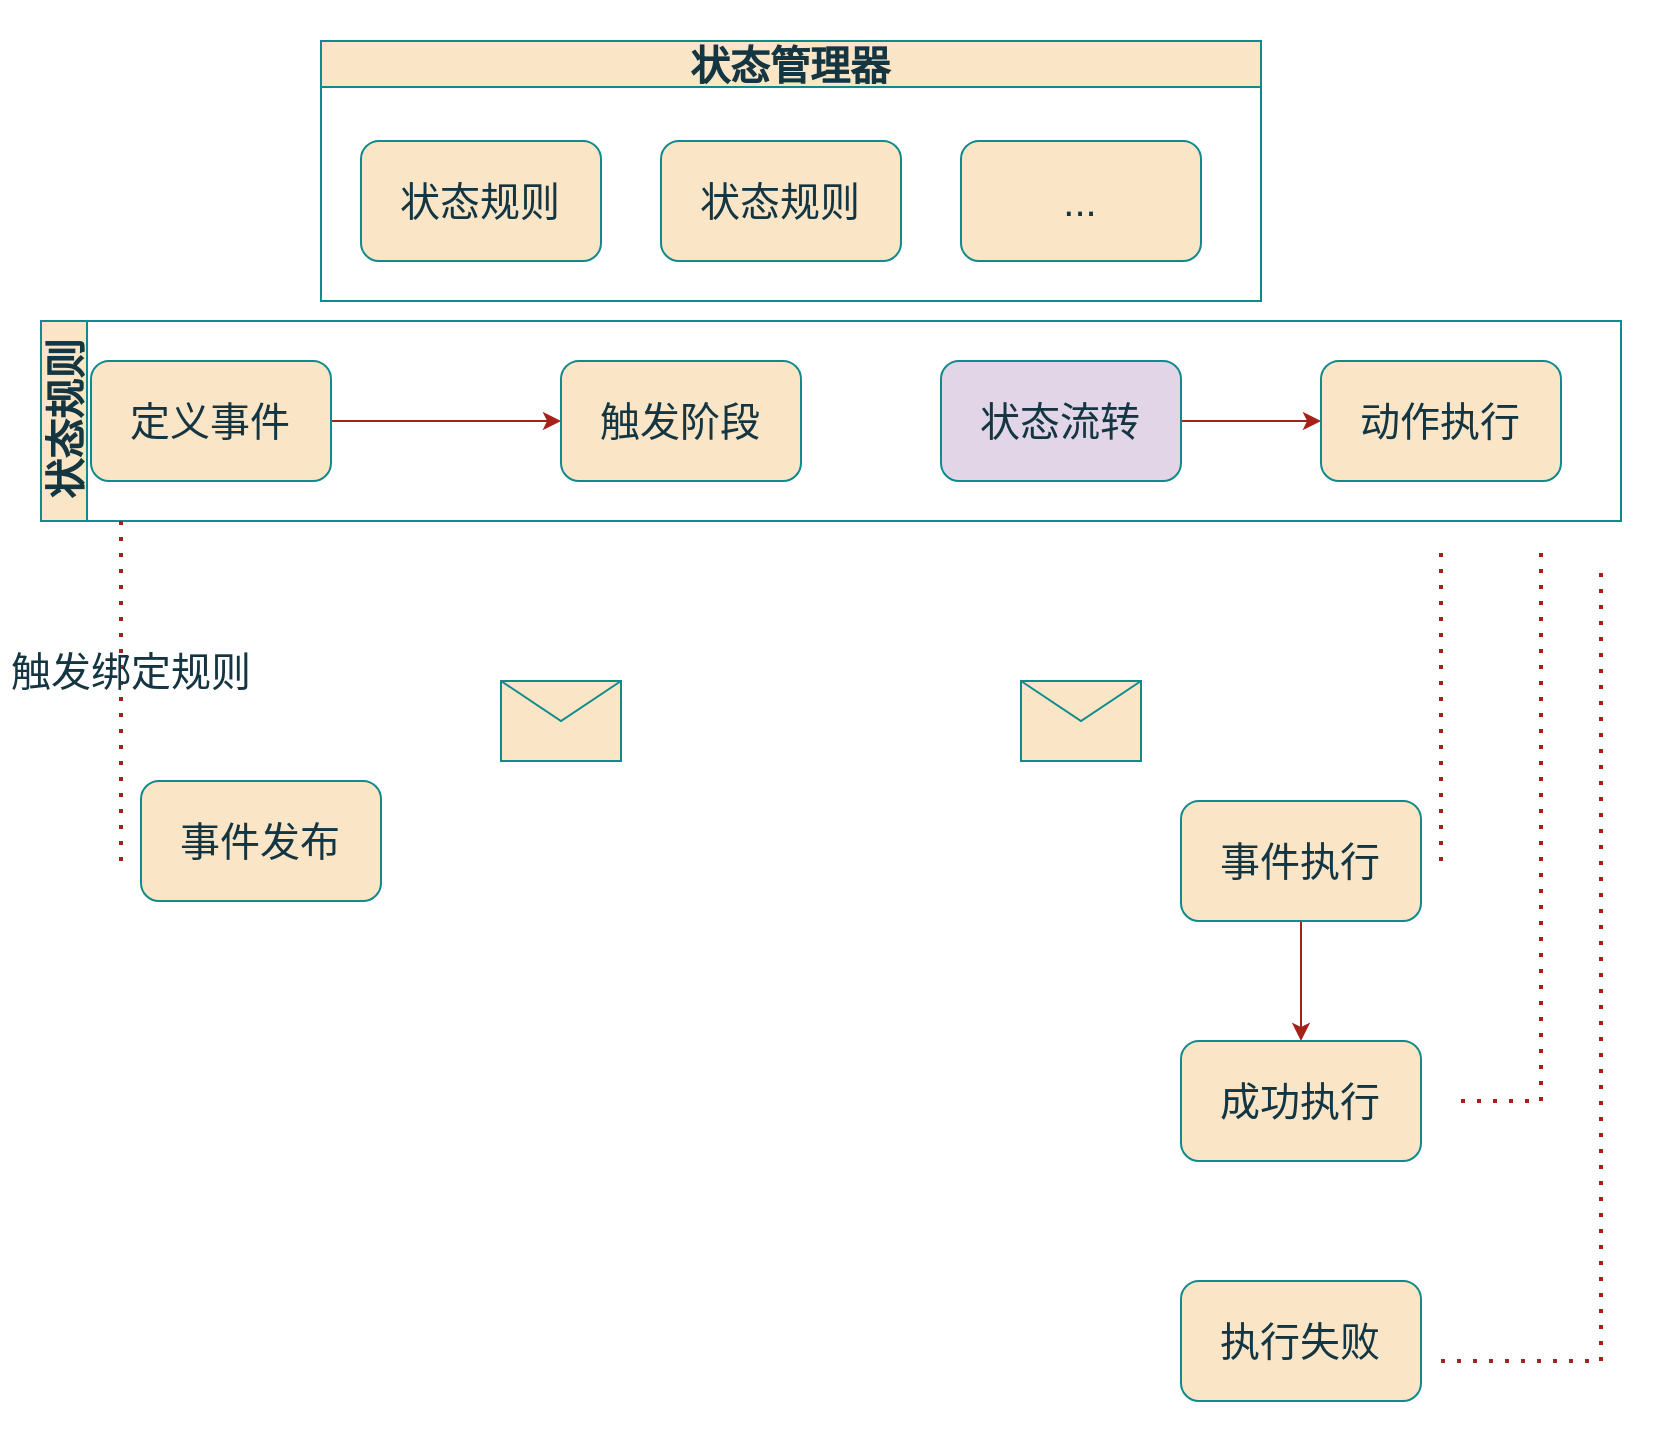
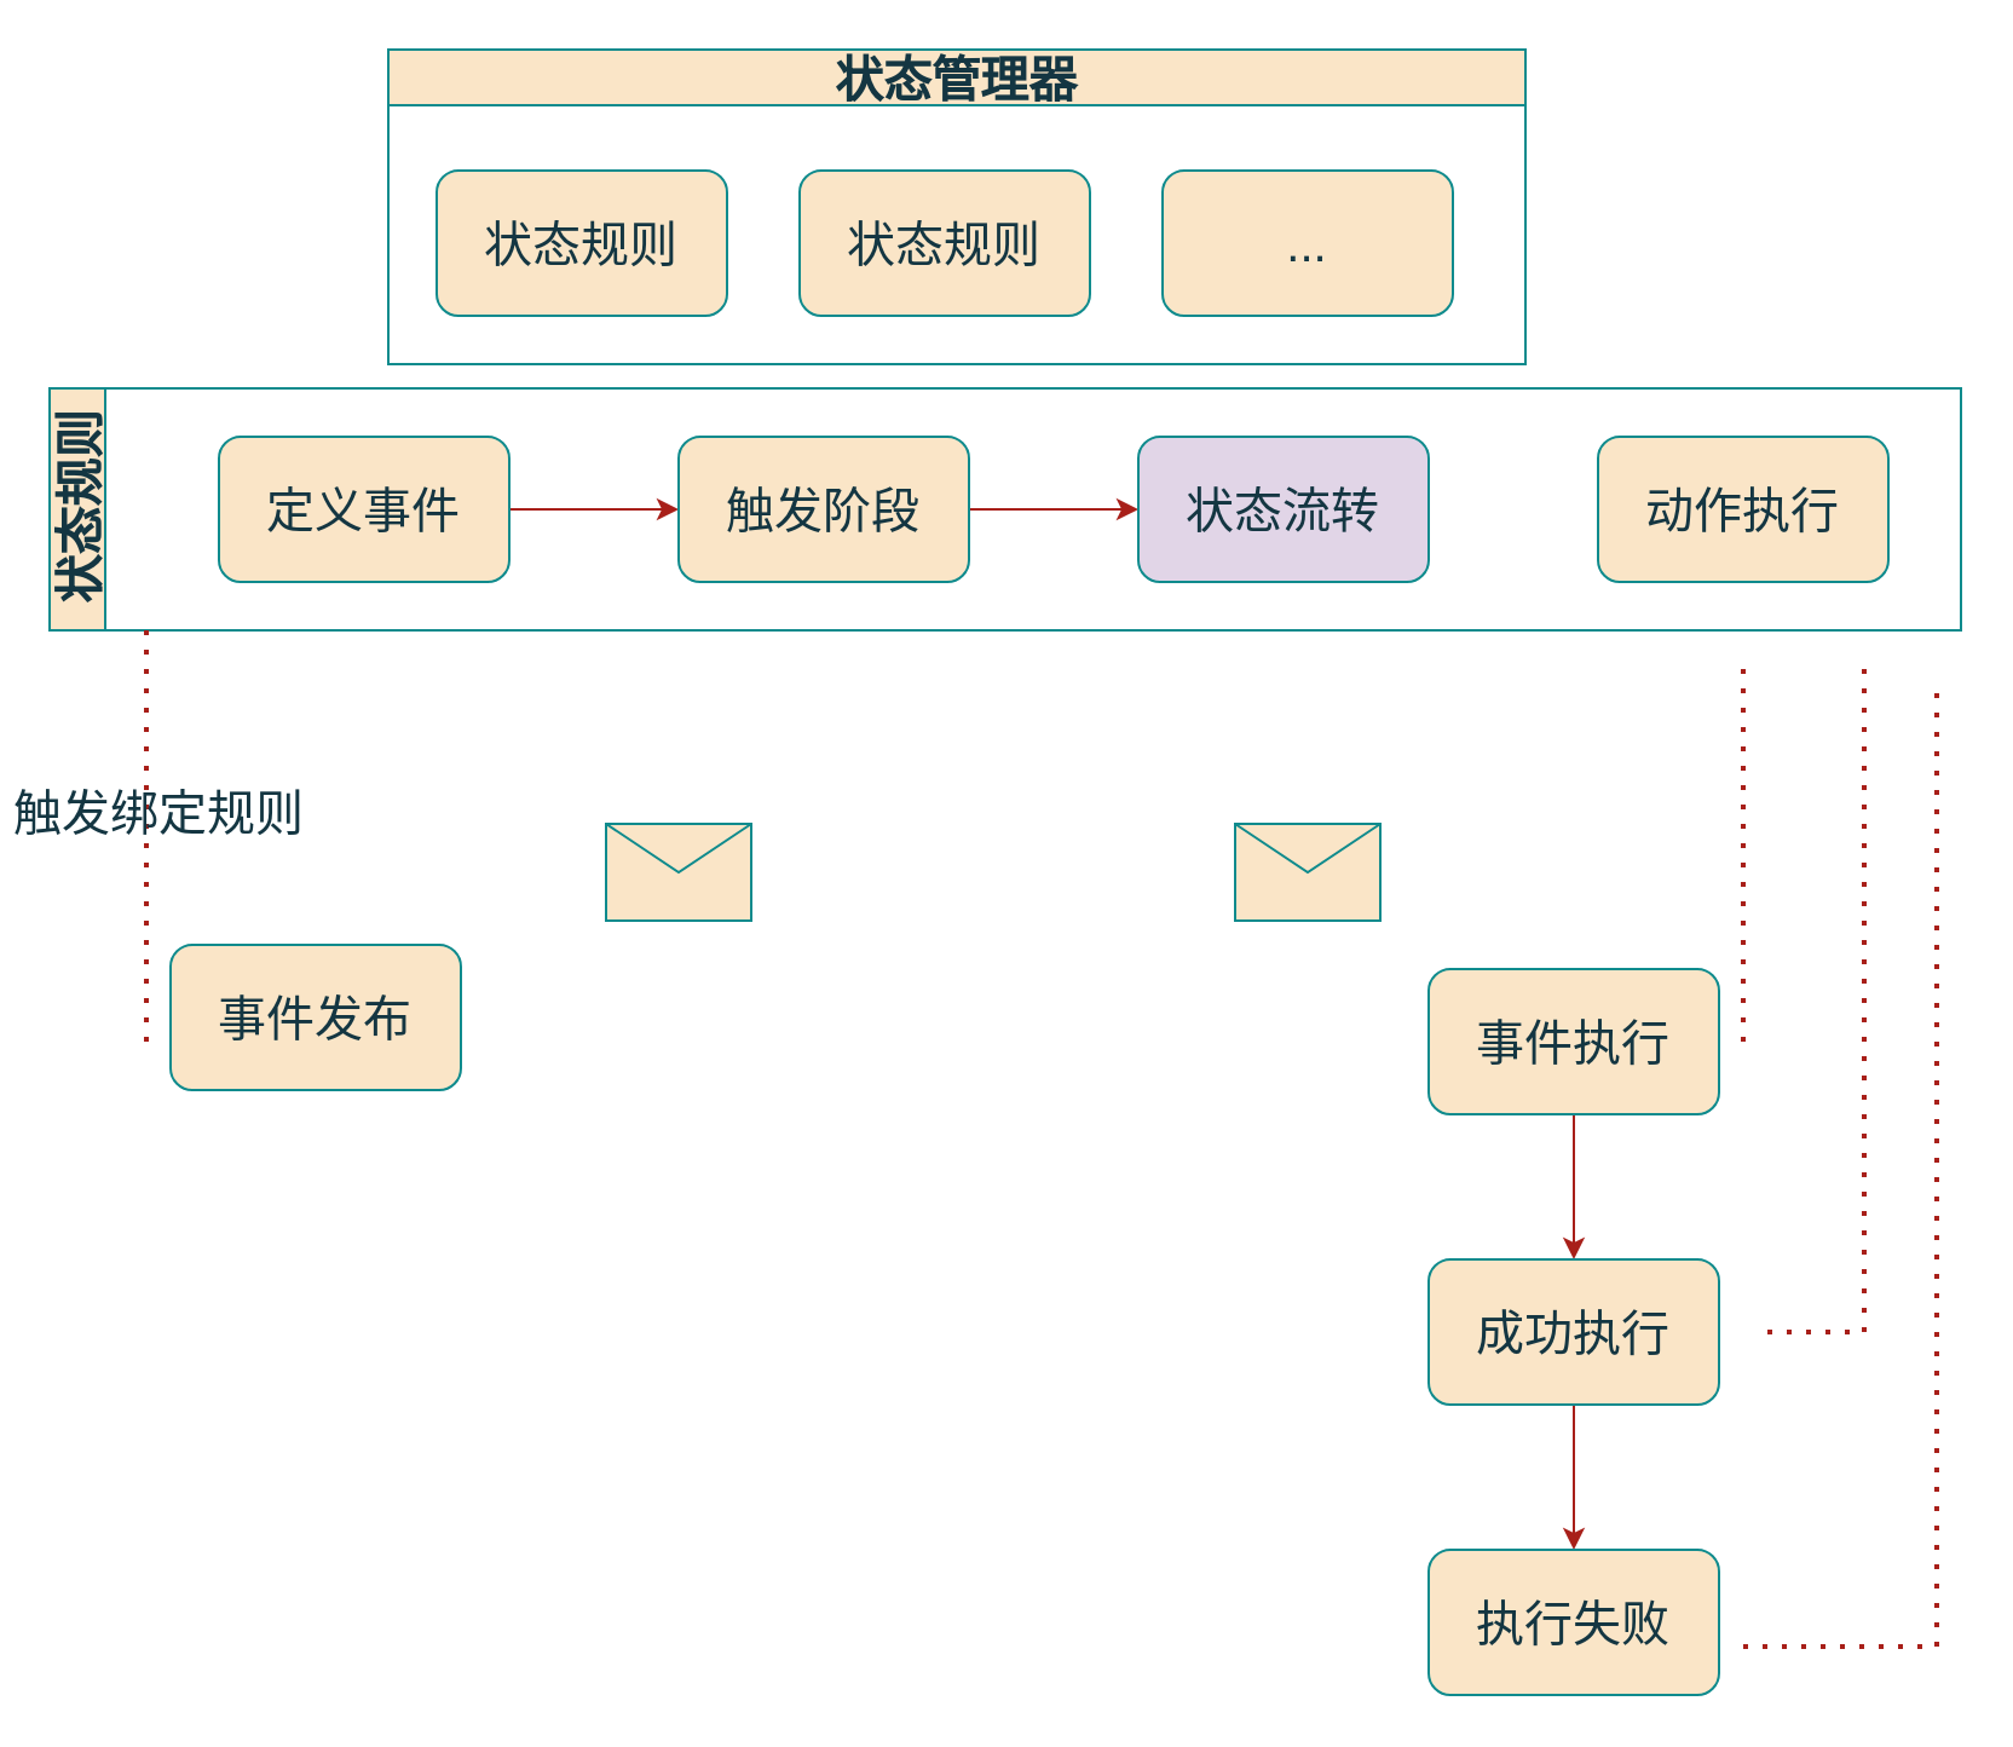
  <mxCell id="0" />
  <mxCell id="1" parent="0" />
  <mxCell id="2" value="&lt;font style=&quot;font-size: 20px;&quot;&gt;状态管理器&lt;/font&gt;" style="swimlane;whiteSpace=wrap;html=1;labelBackgroundColor=none;fillColor=#FAE5C7;strokeColor=#0F8B8D;fontColor=#143642;" vertex="1" parent="1"><mxGeometry x="160" y="20" width="470" height="130" as="geometry" /></mxCell>
  <mxCell id="3" value="&lt;font style=&quot;font-size: 20px;&quot;&gt;状态规则&lt;/font&gt;" style="rounded=1;whiteSpace=wrap;html=1;labelBackgroundColor=none;fillColor=#FAE5C7;strokeColor=#0F8B8D;fontColor=#143642;" vertex="1" parent="2"><mxGeometry x="20" y="50" width="120" height="60" as="geometry" /></mxCell>
  <mxCell id="4" value="&lt;font style=&quot;font-size: 20px;&quot;&gt;状态规则&lt;/font&gt;" style="rounded=1;whiteSpace=wrap;html=1;labelBackgroundColor=none;fillColor=#FAE5C7;strokeColor=#0F8B8D;fontColor=#143642;" vertex="1" parent="2"><mxGeometry x="170" y="50" width="120" height="60" as="geometry" /></mxCell>
  <mxCell id="5" value="&lt;font style=&quot;font-size: 20px;&quot;&gt;...&lt;/font&gt;" style="rounded=1;whiteSpace=wrap;html=1;labelBackgroundColor=none;fillColor=#FAE5C7;strokeColor=#0F8B8D;fontColor=#143642;" vertex="1" parent="2"><mxGeometry x="320" y="50" width="120" height="60" as="geometry" /></mxCell>
  <mxCell id="6" value="&lt;font style=&quot;font-size: 20px;&quot;&gt;事件发布&lt;/font&gt;" style="rounded=1;whiteSpace=wrap;html=1;labelBackgroundColor=none;fillColor=#FAE5C7;strokeColor=#0F8B8D;fontColor=#143642;" vertex="1" parent="1"><mxGeometry x="70" y="390" width="120" height="60" as="geometry" /></mxCell>
  <mxCell id="7" value="" style="shape=message;html=1;html=1;outlineConnect=0;labelPosition=center;verticalLabelPosition=bottom;align=center;verticalAlign=top;labelBackgroundColor=none;fillColor=#FAE5C7;strokeColor=#0F8B8D;fontColor=#143642;" vertex="1" parent="1"><mxGeometry x="250" y="340" width="60" height="40" as="geometry" /></mxCell>
  <mxCell id="8" value="" style="edgeStyle=orthogonalEdgeStyle;rounded=0;orthogonalLoop=1;jettySize=auto;html=1;labelBackgroundColor=none;strokeColor=#A8201A;fontColor=default;" edge="1" parent="1" source="9" target="12"><mxGeometry relative="1" as="geometry" /></mxCell>
  <mxCell id="9" value="&lt;font style=&quot;font-size: 20px;&quot;&gt;事件执行&lt;/font&gt;" style="rounded=1;whiteSpace=wrap;html=1;labelBackgroundColor=none;fillColor=#FAE5C7;strokeColor=#0F8B8D;fontColor=#143642;" vertex="1" parent="1"><mxGeometry x="590" y="400" width="120" height="60" as="geometry" /></mxCell>
  <mxCell id="10" value="" style="shape=message;html=1;html=1;outlineConnect=0;labelPosition=center;verticalLabelPosition=bottom;align=center;verticalAlign=top;labelBackgroundColor=none;fillColor=#FAE5C7;strokeColor=#0F8B8D;fontColor=#143642;" vertex="1" parent="1"><mxGeometry x="510" y="340" width="60" height="40" as="geometry" /></mxCell>
+ <mxCell id="11" value="" style="edgeStyle=orthogonalEdgeStyle;rounded=0;orthogonalLoop=1;jettySize=auto;html=1;labelBackgroundColor=none;strokeColor=#A8201A;fontColor=default;" edge="1" parent="1" source="12" target="13"><mxGeometry relative="1" as="geometry" /></mxCell>
  <mxCell id="12" value="&lt;font style=&quot;font-size: 20px;&quot;&gt;成功执行&lt;/font&gt;" style="rounded=1;whiteSpace=wrap;html=1;labelBackgroundColor=none;fillColor=#FAE5C7;strokeColor=#0F8B8D;fontColor=#143642;" vertex="1" parent="1"><mxGeometry x="590" y="520" width="120" height="60" as="geometry" /></mxCell>
  <mxCell id="13" value="&lt;font style=&quot;font-size: 20px;&quot;&gt;执行失败&lt;/font&gt;" style="rounded=1;whiteSpace=wrap;html=1;labelBackgroundColor=none;fillColor=#FAE5C7;strokeColor=#0F8B8D;fontColor=#143642;" vertex="1" parent="1"><mxGeometry x="590" y="640" width="120" height="60" as="geometry" /></mxCell>
  <mxCell id="14" value="&lt;font style=&quot;font-size: 20px;&quot;&gt;状态规则&lt;/font&gt;" style="swimlane;horizontal=0;whiteSpace=wrap;html=1;startSize=23;labelBackgroundColor=none;fillColor=#FAE5C7;strokeColor=#0F8B8D;fontColor=#143642;" vertex="1" parent="1"><mxGeometry x="20" y="160" width="790" height="100" as="geometry" /></mxCell>
  <mxCell id="15" value="" style="edgeStyle=orthogonalEdgeStyle;rounded=0;orthogonalLoop=1;jettySize=auto;html=1;labelBackgroundColor=none;strokeColor=#A8201A;fontColor=default;" edge="1" parent="14" source="16" target="18"><mxGeometry relative="1" as="geometry" /></mxCell>
- <mxCell id="16" value="&lt;font style=&quot;font-size: 20px;&quot;&gt;定义事件&lt;/font&gt;" style="rounded=1;whiteSpace=wrap;html=1;labelBackgroundColor=none;fillColor=#FAE5C7;strokeColor=#0F8B8D;fontColor=#143642;" vertex="1" parent="14"><mxGeometry x="25" y="20" width="120" height="60" as="geometry" /></mxCell>
+ <mxCell id="16" value="&lt;font style=&quot;font-size: 20px;&quot;&gt;定义事件&lt;/font&gt;" style="rounded=1;whiteSpace=wrap;html=1;labelBackgroundColor=none;fillColor=#FAE5C7;strokeColor=#0F8B8D;fontColor=#143642;" vertex="1" parent="14"><mxGeometry x="70" y="20" width="120" height="60" as="geometry" /></mxCell>
+ <mxCell id="17" value="" style="edgeStyle=orthogonalEdgeStyle;rounded=0;orthogonalLoop=1;jettySize=auto;html=1;labelBackgroundColor=none;strokeColor=#A8201A;fontColor=default;" edge="1" parent="14" source="18" target="20"><mxGeometry relative="1" as="geometry" /></mxCell>
  <mxCell id="18" value="&lt;span style=&quot;font-size: 20px;&quot;&gt;触发阶段&lt;/span&gt;" style="rounded=1;whiteSpace=wrap;html=1;labelBackgroundColor=none;fillColor=#FAE5C7;strokeColor=#0F8B8D;fontColor=#143642;" vertex="1" parent="14"><mxGeometry x="260" y="20" width="120" height="60" as="geometry" /></mxCell>
- <mxCell id="19" value="" style="edgeStyle=orthogonalEdgeStyle;rounded=0;orthogonalLoop=1;jettySize=auto;html=1;labelBackgroundColor=none;strokeColor=#A8201A;fontColor=default;" edge="1" parent="14" source="20" target="21"><mxGeometry relative="1" as="geometry" /></mxCell>
  <mxCell id="20" value="&lt;span style=&quot;font-size: 20px;&quot;&gt;状态流转&lt;/span&gt;" style="rounded=1;whiteSpace=wrap;html=1;labelBackgroundColor=none;fillColor=#e1d5e7;strokeColor=#0F8B8D;fontColor=#143642;" vertex="1" parent="14"><mxGeometry x="450" y="20" width="120" height="60" as="geometry" /></mxCell>
  <mxCell id="21" value="&lt;font style=&quot;font-size: 20px;&quot;&gt;动作执行&lt;/font&gt;" style="rounded=1;whiteSpace=wrap;html=1;labelBackgroundColor=none;fillColor=#FAE5C7;strokeColor=#0F8B8D;fontColor=#143642;" vertex="1" parent="14"><mxGeometry x="640" y="20" width="120" height="60" as="geometry" /></mxCell>
  <mxCell id="22" value="" style="endArrow=none;dashed=1;html=1;dashPattern=1 3;strokeWidth=2;rounded=0;labelBackgroundColor=none;strokeColor=#A8201A;fontColor=default;" edge="1" parent="1"><mxGeometry width="50" height="50" relative="1" as="geometry"><mxPoint x="60" y="430" as="sourcePoint" /><mxPoint x="60" y="260" as="targetPoint" /><Array as="points"><mxPoint x="60" y="350" /></Array></mxGeometry></mxCell>
  <mxCell id="23" value="&lt;font style=&quot;font-size: 20px;&quot;&gt;触发绑定规则&lt;/font&gt;" style="edgeLabel;html=1;align=center;verticalAlign=middle;resizable=0;points=[];labelBackgroundColor=none;fontColor=#143642;" vertex="1" connectable="0" parent="22"><mxGeometry x="0.129" y="-4" relative="1" as="geometry"><mxPoint as="offset" /></mxGeometry></mxCell>
  <mxCell id="24" value="" style="endArrow=none;dashed=1;html=1;dashPattern=1 3;strokeWidth=2;rounded=0;labelBackgroundColor=none;strokeColor=#A8201A;fontColor=default;" edge="1" parent="1"><mxGeometry width="50" height="50" relative="1" as="geometry"><mxPoint x="720" y="430" as="sourcePoint" /><mxPoint x="720" y="270" as="targetPoint" /></mxGeometry></mxCell>
  <mxCell id="25" value="" style="endArrow=none;dashed=1;html=1;dashPattern=1 3;strokeWidth=2;rounded=0;labelBackgroundColor=none;strokeColor=#A8201A;fontColor=default;" edge="1" parent="1"><mxGeometry width="50" height="50" relative="1" as="geometry"><mxPoint x="730" y="550" as="sourcePoint" /><mxPoint x="770" y="270" as="targetPoint" /><Array as="points"><mxPoint x="770" y="550" /></Array></mxGeometry></mxCell>
  <mxCell id="26" value="" style="endArrow=none;dashed=1;html=1;dashPattern=1 3;strokeWidth=2;rounded=0;labelBackgroundColor=none;strokeColor=#A8201A;fontColor=default;" edge="1" parent="1"><mxGeometry width="50" height="50" relative="1" as="geometry"><mxPoint x="720" y="680" as="sourcePoint" /><mxPoint x="800" y="280" as="targetPoint" /><Array as="points"><mxPoint x="800" y="680" /></Array></mxGeometry></mxCell>
